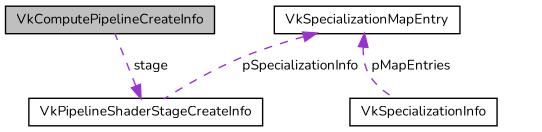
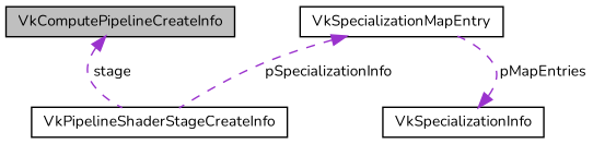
  digraph {
    fontname=Nunito
    node [color=black fillcolor=white fontname=Nunito fontsize=10 shape=record style=filled]
    edge [color=darkorchid3 dir=back fontname=Nunito fontsize=10 labelfontname=Helvetica labelfontsize=10 style=dashed]
    n1 [fillcolor=grey75 fontcolor=black height=0.2 label=VkComputePipelineCreateInfo width=0.4]
    n2 [height=0.2 label=VkPipelineShaderStageCreateInfo width=0.4]
    n3 [height=0.2 label=VkSpecializationInfo width=0.4]
    n4 [height=0.2 label=VkSpecializationMapEntry width=0.4]
-   n2 -> n1 [label=" stage"]
+   n1 -> n2 [label=" stage"]
    n4 -> n2 [label=" pSpecializationInfo"]
-   n4 -> n3 [label=" pMapEntries"]
+   n3 -> n4 [label=" pMapEntries"]
  }
